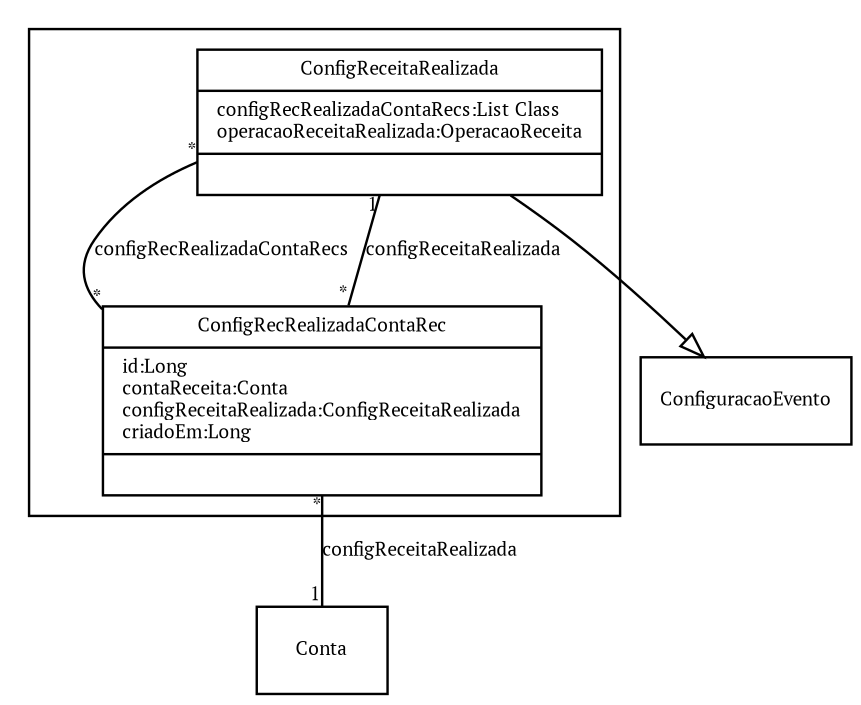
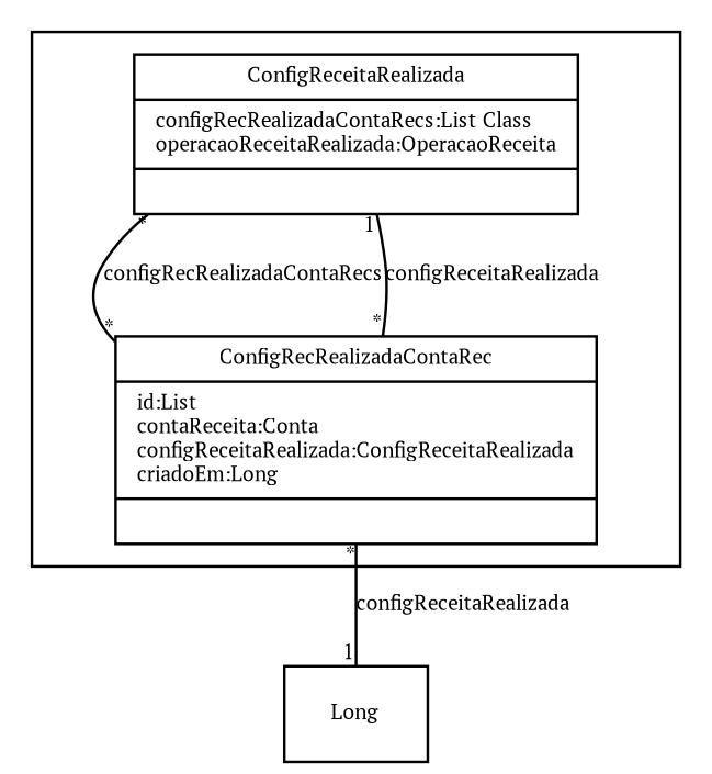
  digraph {
    fontname="PT Serif"
    fontsize=8
    node [fontname="PT Serif" fontsize=8 shape=record]
    edge [arrowhead=none fontname="PT Serif" fontsize=8 headlabel=1 taillabel="*"]
    n1 [label="{ConfigReceitaRealizada|configRecRealizadaContaRecs:List Class\loperacaoReceitaRealizada:OperacaoReceita\l|\l}"]
-   n2 [label="{ConfigRecRealizadaContaRec|id:Long\lcontaReceita:Conta\lconfigReceitaRealizada:ConfigReceitaRealizada\lcriadoEm:Long\l|\l}"]
-   ConfiguracaoEvento
-   Conta
+   n2 [label="{ConfigRecRealizadaContaRec|id:List\lcontaReceita:Conta\lconfigReceitaRealizada:ConfigReceitaRealizada\lcriadoEm:Long\l|\l}"]
+   Conta [label=Long]
    subgraph cluster_1 {
      n1
      n2
    }
    n1 -> n2 [headlabel="*" label=configRecRealizadaContaRecs]
-   n1 -> ConfiguracaoEvento [arrowhead=empty headlabel="" taillabel=""]
    n2 -> n1 [label=configReceitaRealizada]
    n2 -> Conta [label=configReceitaRealizada]
  }
